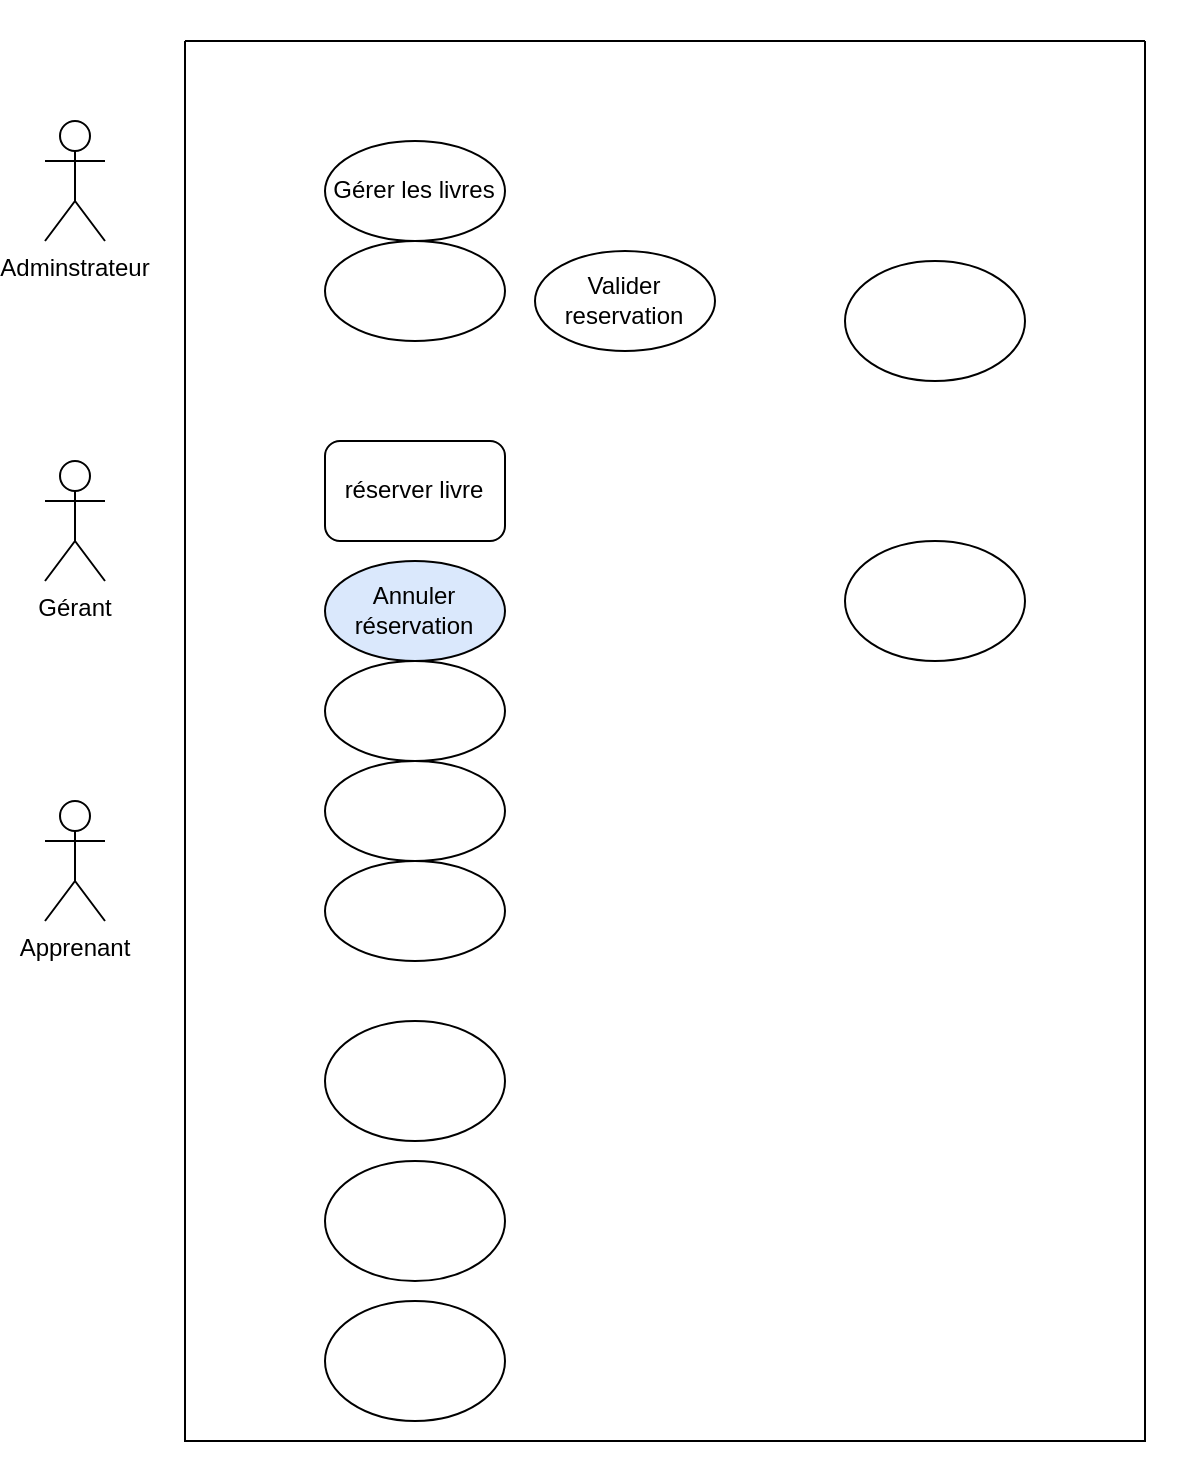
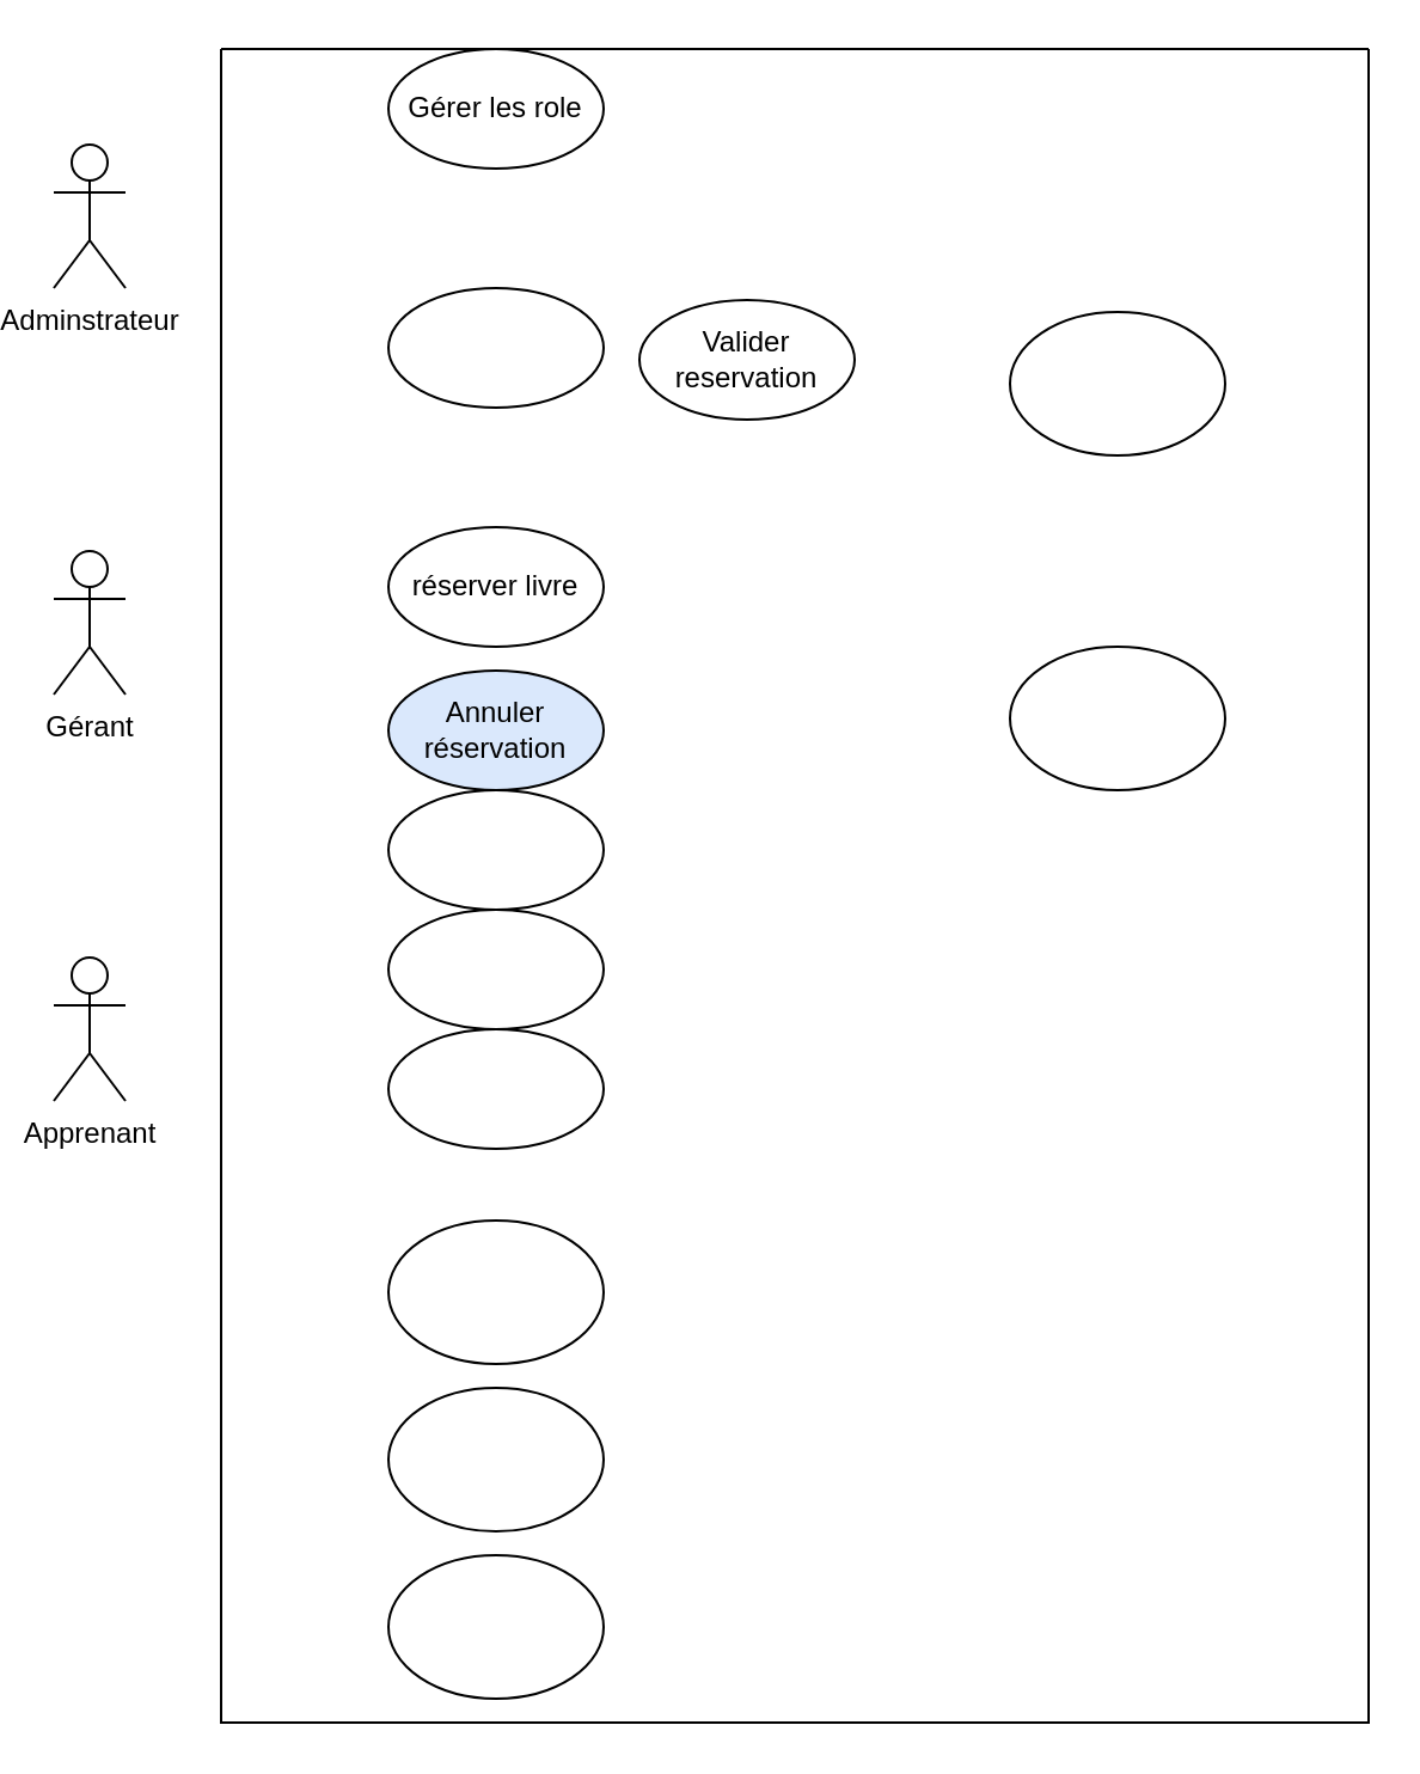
  <mxCell id="0" />
  <mxCell id="1" parent="0" />
  <mxCell id="2" value="Apprenant" style="shape=umlActor;verticalLabelPosition=bottom;verticalAlign=top;html=1;outlineConnect=0;" vertex="1" parent="1"><mxGeometry x="20" y="400" width="30" height="60" as="geometry" /></mxCell>
  <mxCell id="3" value="Gérant" style="shape=umlActor;verticalLabelPosition=bottom;verticalAlign=top;html=1;outlineConnect=0;" vertex="1" parent="1"><mxGeometry x="20" y="230" width="30" height="60" as="geometry" /></mxCell>
  <mxCell id="4" value="Adminstrateur" style="shape=umlActor;verticalLabelPosition=bottom;verticalAlign=top;html=1;outlineConnect=0;" vertex="1" parent="1"><mxGeometry x="20" y="60" width="30" height="60" as="geometry" /></mxCell>
  <mxCell id="5" value="" style="swimlane;startSize=0;" vertex="1" parent="1"><mxGeometry x="90" y="20" width="480" height="700" as="geometry" /></mxCell>
  <mxCell id="6" value="Annuler réservation" style="ellipse;whiteSpace=wrap;html=1;fillColor=#dae8fc;" vertex="1" parent="5"><mxGeometry x="70" y="260" width="90" height="50" as="geometry" /></mxCell>
- <mxCell id="7" value="réserver livre" style="whiteSpace=wrap;html=1;rounded=1;" vertex="1" parent="5"><mxGeometry x="70" y="200" width="90" height="50" as="geometry" /></mxCell>
+ <mxCell id="7" value="réserver livre" style="ellipse;whiteSpace=wrap;html=1;" vertex="1" parent="5"><mxGeometry x="70" y="200" width="90" height="50" as="geometry" /></mxCell>
  <mxCell id="8" value="Valider reservation" style="ellipse;whiteSpace=wrap;html=1;" vertex="1" parent="5"><mxGeometry x="175" y="105" width="90" height="50" as="geometry" /></mxCell>
- <mxCell id="9" value="Gérer les livres" style="ellipse;whiteSpace=wrap;html=1;" vertex="1" parent="5"><mxGeometry x="70" y="50" width="90" height="50" as="geometry" /></mxCell>
  <mxCell id="10" value="" style="ellipse;whiteSpace=wrap;html=1;" vertex="1" parent="5"><mxGeometry x="330" y="110" width="90" height="60" as="geometry" /></mxCell>
  <mxCell id="11" value="" style="ellipse;whiteSpace=wrap;html=1;" vertex="1" parent="5"><mxGeometry x="330" y="250" width="90" height="60" as="geometry" /></mxCell>
+ <mxCell id="12" value="Gérer les role" style="ellipse;whiteSpace=wrap;html=1;" vertex="1" parent="5"><mxGeometry x="70" width="90" height="50" as="geometry" /></mxCell>
  <mxCell id="13" value="" style="ellipse;whiteSpace=wrap;html=1;" vertex="1" parent="5"><mxGeometry x="70" y="410" width="90" height="50" as="geometry" /></mxCell>
  <mxCell id="14" value="" style="ellipse;whiteSpace=wrap;html=1;" vertex="1" parent="5"><mxGeometry x="70" y="360" width="90" height="50" as="geometry" /></mxCell>
  <mxCell id="15" value="" style="ellipse;whiteSpace=wrap;html=1;" vertex="1" parent="5"><mxGeometry x="70" y="310" width="90" height="50" as="geometry" /></mxCell>
  <mxCell id="16" value="" style="ellipse;whiteSpace=wrap;html=1;" vertex="1" parent="5"><mxGeometry x="70" y="100" width="90" height="50" as="geometry" /></mxCell>
  <mxCell id="17" value="" style="ellipse;whiteSpace=wrap;html=1;" vertex="1" parent="5"><mxGeometry x="70" y="490" width="90" height="60" as="geometry" /></mxCell>
  <mxCell id="18" value="" style="ellipse;whiteSpace=wrap;html=1;" vertex="1" parent="5"><mxGeometry x="70" y="560" width="90" height="60" as="geometry" /></mxCell>
  <mxCell id="19" value="" style="ellipse;whiteSpace=wrap;html=1;" vertex="1" parent="5"><mxGeometry x="70" y="630" width="90" height="60" as="geometry" /></mxCell>
